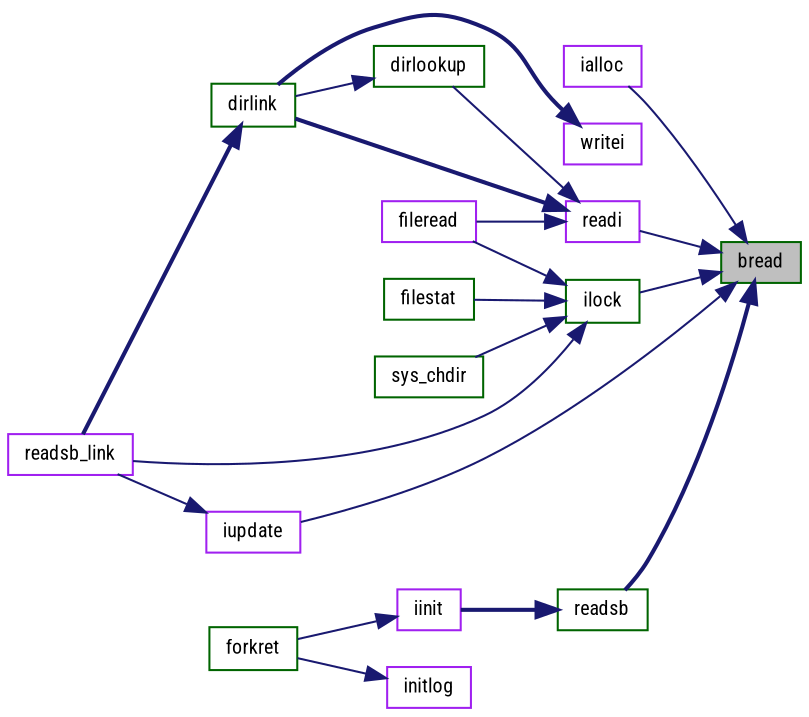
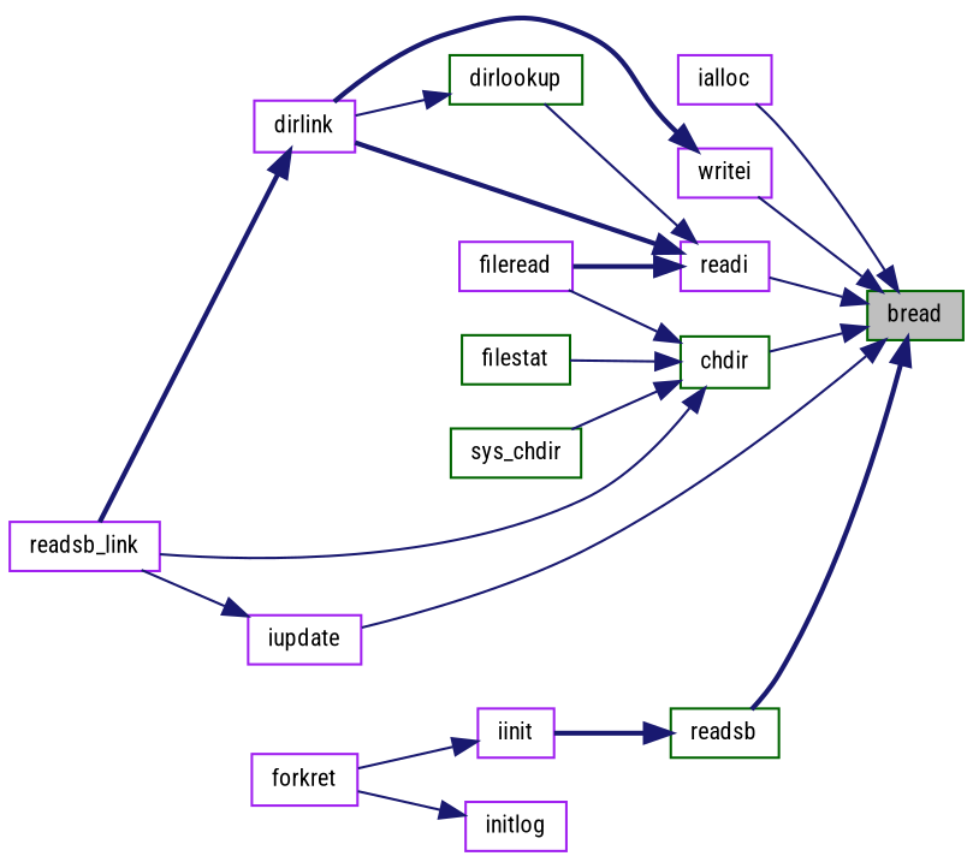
  digraph {
    fontname="Roboto Condensed"
    rankdir=RL
    node [color=purple fillcolor=white fontname="Roboto Condensed" fontsize=10 shape=record style=filled]
    edge [color=midnightblue dir=back fontname="Roboto Condensed" fontsize=10 labelfontname=Helvetica labelfontsize=10 style=solid]
    n1 [color=darkgreen fillcolor=grey75 fontcolor=black height=0.2 label=bread width=0.4]
    n2 [height=0.2 label=ialloc width=0.4]
-   n3 [color=darkgreen height=0.2 label=ilock width=0.4]
+   n3 [color=darkgreen height=0.2 label=chdir width=0.4]
    n4 [height=0.2 label=iupdate width=0.4]
    n5 [height=0.2 label=readi width=0.4]
    n6 [color=darkgreen height=0.2 label=readsb width=0.4]
    n7 [height=0.2 label=writei width=0.4]
    n8 [height=0.2 label=fileread width=0.4]
    n9 [color=darkgreen height=0.2 label=filestat width=0.4]
    n10 [color=darkgreen height=0.2 label=sys_chdir width=0.4]
    n11 [height=0.2 label=readsb_link width=0.4]
-   n12 [color=darkgreen height=0.2 label=dirlink width=0.4]
+   n12 [height=0.2 label=dirlink width=0.4]
    n13 [color=darkgreen height=0.2 label=dirlookup width=0.4]
    n14 [height=0.2 label=iinit width=0.4]
-   n15 [color=darkgreen height=0.2 label=forkret width=0.4]
+   n15 [height=0.2 label=forkret width=0.4]
    n16 [height=0.2 label=initlog width=0.4]
    n1 -> n2
    n1 -> n3
    n1 -> n4
    n1 -> n5
    n1 -> n6 [style=bold]
+   n1 -> n7
    n3 -> n8
    n3 -> n9
    n3 -> n10
    n3 -> n11
    n4 -> n11
-   n5 -> n8
+   n5 -> n8 [style=bold]
    n5 -> n12 [style=bold]
    n5 -> n13
    n6 -> n14 [style=bold]
    n7 -> n12 [style=bold]
    n12 -> n11 [style=bold]
    n13 -> n12
    n14 -> n15
    n16 -> n15
  }
